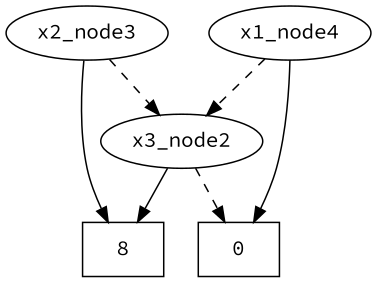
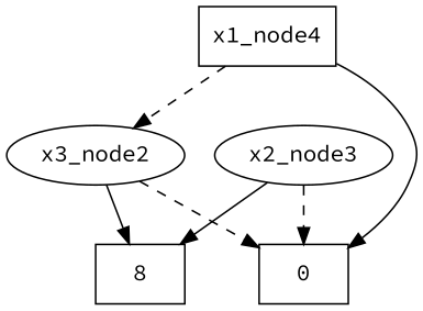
  digraph {
    fontname="Source Code Pro"
    node [fontname="Source Code Pro"]
    edge [fontname="Source Code Pro"]
    0 [shape=box]
    n2 [label=8 shape=box]
    x3_node2
    x2_node3
-   x1_node4
+   x1_node4 [shape=box]
    x3_node2 -> 0 [style=dashed]
    x3_node2 -> n2
    x2_node3 -> n2
-   x2_node3 -> x3_node2 [style=dashed]
+   x2_node3 -> 0 [style=dashed]
    x1_node4 -> 0
    x1_node4 -> x3_node2 [style=dashed]
  }
